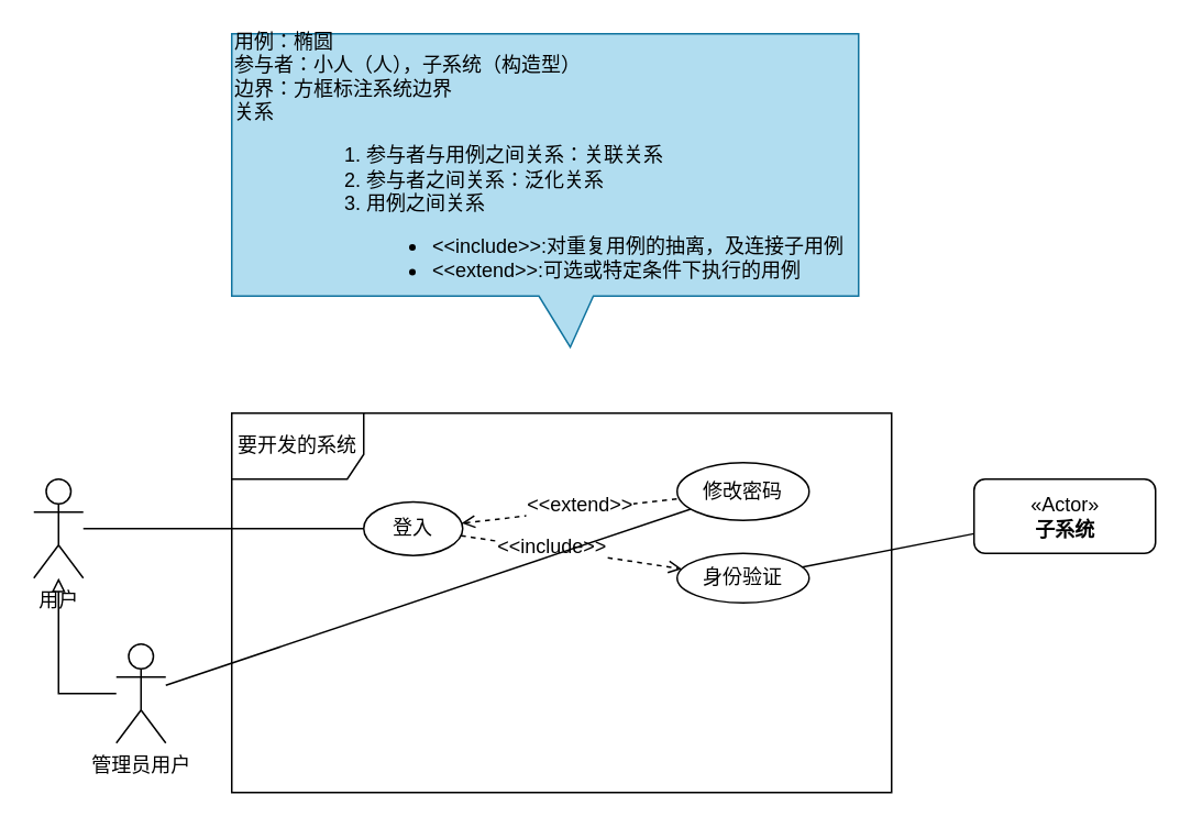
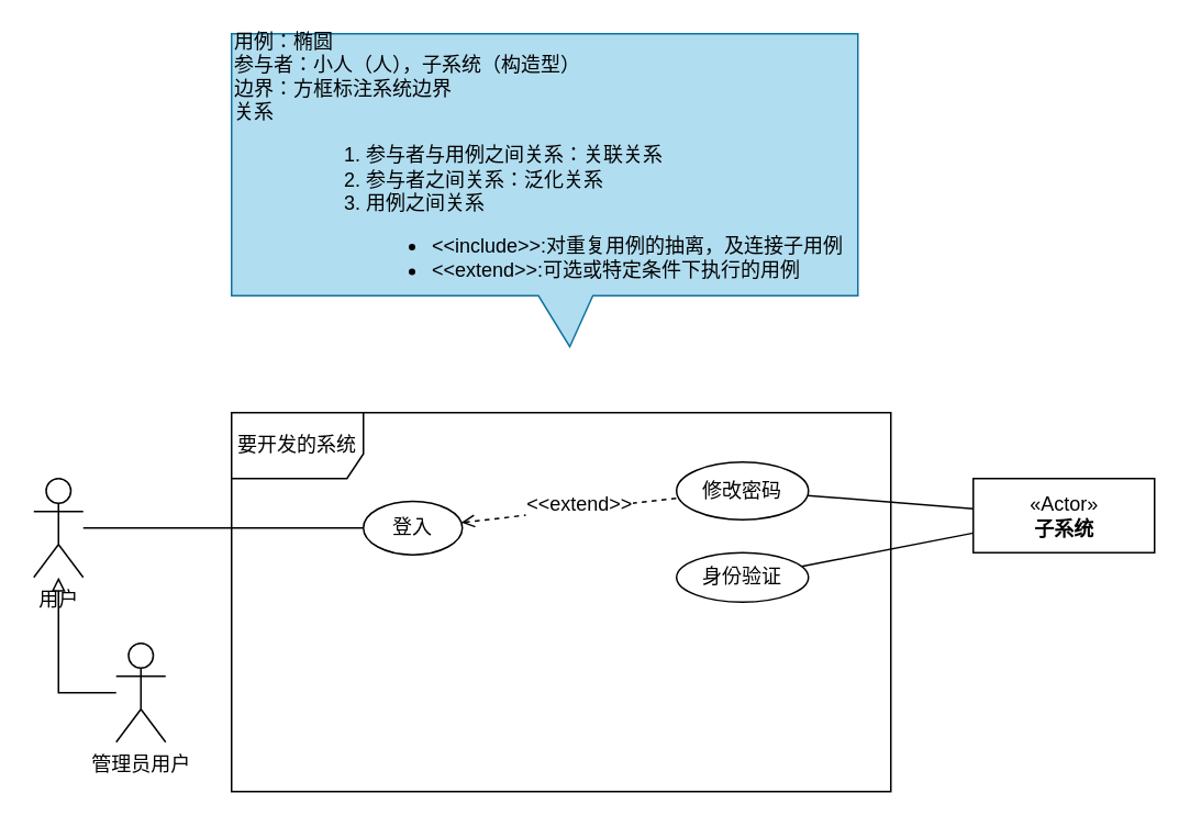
  <mxCell id="0" />
  <mxCell id="1" parent="0" />
  <mxCell id="2" value="要开发的系统" style="shape=umlFrame;whiteSpace=wrap;html=1;width=80;height=40;" vertex="1" parent="1"><mxGeometry x="140" y="250" width="400" height="230" as="geometry" /></mxCell>
  <mxCell id="3" style="edgeStyle=none;rounded=0;orthogonalLoop=1;jettySize=auto;html=1;startArrow=none;startFill=0;endArrow=none;endFill=0;" edge="1" parent="1" source="4" target="13"><mxGeometry relative="1" as="geometry" /></mxCell>
  <mxCell id="4" value="用户" style="shape=umlActor;verticalLabelPosition=bottom;labelBackgroundColor=#ffffff;verticalAlign=top;html=1;outlineConnect=0;" vertex="1" parent="1"><mxGeometry x="20" y="290" width="30" height="60" as="geometry" /></mxCell>
  <mxCell id="5" style="edgeStyle=orthogonalEdgeStyle;rounded=0;orthogonalLoop=1;jettySize=auto;html=1;endArrow=block;endFill=0;" edge="1" parent="1" source="6" target="4"><mxGeometry relative="1" as="geometry" /></mxCell>
  <mxCell id="6" value="管理员用户" style="shape=umlActor;verticalLabelPosition=bottom;labelBackgroundColor=#ffffff;verticalAlign=top;html=1;outlineConnect=0;" vertex="1" parent="1"><mxGeometry x="70" y="390" width="30" height="60" as="geometry" /></mxCell>
  <mxCell id="7" style="edgeStyle=none;rounded=0;orthogonalLoop=1;jettySize=auto;html=1;startArrow=none;startFill=0;endArrow=none;endFill=0;" edge="1" parent="1" source="8" target="16"><mxGeometry relative="1" as="geometry" /></mxCell>
  <mxCell id="8" value="身份验证" style="ellipse;whiteSpace=wrap;html=1;" vertex="1" parent="1"><mxGeometry x="410" y="335" width="80" height="30" as="geometry" /></mxCell>
  <mxCell id="9" style="edgeStyle=none;rounded=0;orthogonalLoop=1;jettySize=auto;html=1;endArrow=none;endFill=0;startArrow=open;startFill=0;dashed=1;" edge="1" parent="1" source="13" target="15"><mxGeometry relative="1" as="geometry" /></mxCell>
  <mxCell id="10" value="&amp;lt;&amp;lt;extend&amp;gt;&amp;gt;" style="text;html=1;align=center;verticalAlign=middle;resizable=0;points=[];labelBackgroundColor=#ffffff;" vertex="1" connectable="0" parent="9"><mxGeometry x="0.081" y="3" relative="1" as="geometry"><mxPoint as="offset" /></mxGeometry></mxCell>
- <mxCell id="11" style="edgeStyle=none;rounded=0;orthogonalLoop=1;jettySize=auto;html=1;endArrow=open;endFill=0;dashed=1;" edge="1" parent="1" source="13" target="8"><mxGeometry relative="1" as="geometry" /></mxCell>
- <mxCell id="12" value="&amp;lt;&amp;lt;include&amp;gt;&amp;gt;" style="text;html=1;align=center;verticalAlign=middle;resizable=0;points=[];labelBackgroundColor=#ffffff;" vertex="1" connectable="0" parent="11"><mxGeometry x="-0.193" y="2" relative="1" as="geometry"><mxPoint as="offset" /></mxGeometry></mxCell>
  <mxCell id="13" value="登入" style="ellipse;whiteSpace=wrap;html=1;" vertex="1" parent="1"><mxGeometry x="220" y="303.75" width="60" height="32.5" as="geometry" /></mxCell>
- <mxCell id="14" style="edgeStyle=none;rounded=0;orthogonalLoop=1;jettySize=auto;html=1;startArrow=none;startFill=0;endArrow=none;endFill=0;" edge="1" parent="1" source="15" target="6"><mxGeometry relative="1" as="geometry" /></mxCell>
+ <mxCell id="14" style="edgeStyle=none;rounded=0;orthogonalLoop=1;jettySize=auto;html=1;startArrow=none;startFill=0;endArrow=none;endFill=0;" edge="1" parent="1" source="15" target="16"><mxGeometry relative="1" as="geometry" /></mxCell>
  <mxCell id="15" value="修改密码" style="ellipse;whiteSpace=wrap;html=1;" vertex="1" parent="1"><mxGeometry x="410" y="280" width="80" height="35" as="geometry" /></mxCell>
- <mxCell id="16" value="«Actor»&lt;br&gt;&lt;b&gt;子系统&lt;br&gt;&lt;/b&gt;" style="html=1;rounded=1;" vertex="1" parent="1"><mxGeometry x="590" y="290" width="110" height="45" as="geometry" /></mxCell>
+ <mxCell id="16" value="«Actor»&lt;br&gt;&lt;b&gt;子系统&lt;br&gt;&lt;/b&gt;" style="html=1;" vertex="1" parent="1"><mxGeometry x="590" y="290" width="110" height="45" as="geometry" /></mxCell>
  <mxCell id="17" value="用例：椭圆&lt;br&gt;参与者：小人（人），子系统（构造型）&lt;br&gt;边界：方框标注系统边界&lt;br&gt;关系&lt;br&gt;&lt;blockquote style=&quot;margin: 0 0 0 40px ; border: none ; padding: 0px&quot;&gt;&lt;ol&gt;&lt;li&gt;参与者与用例之间关系：关联关系&lt;/li&gt;&lt;li&gt;参与者之间关系：泛化关系&lt;/li&gt;&lt;li&gt;用例之间关系&lt;/li&gt;&lt;/ol&gt;&lt;/blockquote&gt;&lt;blockquote style=&quot;margin: 0 0 0 40px ; border: none ; padding: 0px&quot;&gt;&lt;blockquote style=&quot;margin: 0px 0px 0px 40px ; border: none ; padding: 0px&quot;&gt;&lt;ul&gt;&lt;li&gt;&amp;lt;&amp;lt;include&amp;gt;&amp;gt;:对重复用例的抽离，及连接子用例&lt;/li&gt;&lt;li&gt;&amp;lt;&amp;lt;extend&amp;gt;&amp;gt;:可选或特定条件下执行的用例&lt;/li&gt;&lt;/ul&gt;&lt;/blockquote&gt;&lt;/blockquote&gt;" style="shape=callout;whiteSpace=wrap;html=1;perimeter=calloutPerimeter;position2=0.54;direction=east;align=left;fillColor=#b1ddf0;strokeColor=#10739e;size=31;position=0.49;base=33;" vertex="1" parent="1"><mxGeometry x="140" y="20" width="380" height="190" as="geometry" /></mxCell>
